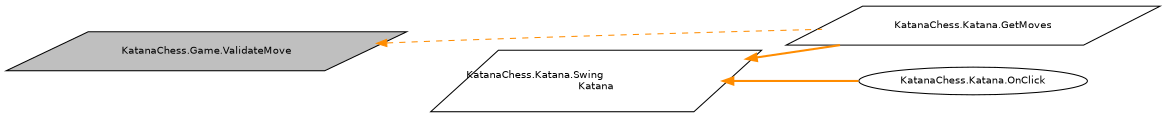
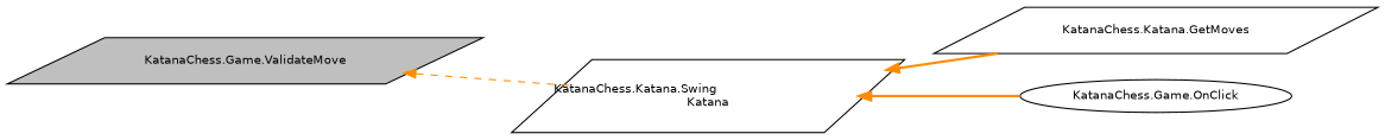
  digraph {
    rankdir=LR
    node [color=black fillcolor=white fontname=Helvetica fontsize=10 shape=parallelogram style=filled]
    edge [color=darkorange dir=back fontname=Helvetica fontsize=10 labelfontname=Helvetica labelfontsize=10 style=bold]
    n1 [fillcolor=grey75 fontcolor=black height=0.2 label="KatanaChess.Game.ValidateMove" width=0.4]
    n2 [height=0.2 label="KatanaChess.Katana.GetMoves" width=0.4]
-   n3 [height=0.2 label="KatanaChess.Katana.OnClick" shape=ellipse width=0.4]
+   n3 [height=0.2 label="KatanaChess.Game.OnClick" shape=ellipse width=0.4]
    n4 [height=0.2 label="KatanaChess.Katana.Swing\lKatana" width=0.4]
-   n1 -> n2 [style=dashed]
+   n1 -> n4 [style=dashed]
    n4 -> n2
    n4 -> n3
  }
